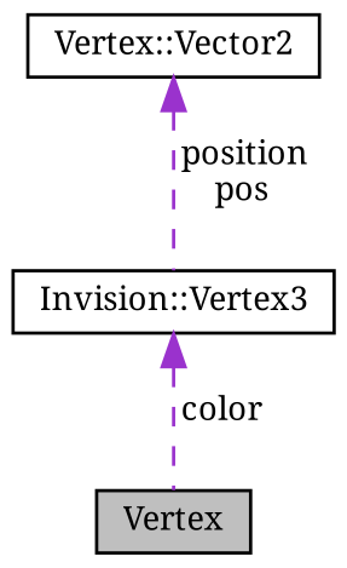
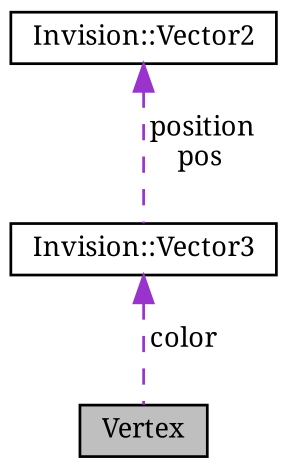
  digraph {
    fontname="Noto Serif"
    node [color=black fillcolor=white fontname="Noto Serif" fontsize=10 shape=record style=filled]
    edge [color=darkorchid3 dir=back fontname="Noto Serif" fontsize=10 labelfontname=Helvetica labelfontsize=10 style=dashed]
    n1 [fillcolor=grey75 fontcolor=black height=0.2 label=Vertex width=0.4]
-   n2 [height=0.2 label="Vertex::Vector2" width=0.4]
-   n3 [height=0.2 label="Invision::Vertex3" width=0.4]
+   n2 [height=0.2 label="Invision::Vector2" width=0.4]
+   n3 [height=0.2 label="Invision::Vector3" width=0.4]
    n2 -> n3 [label=" position\npos"]
    n3 -> n1 [label=" color"]
  }
